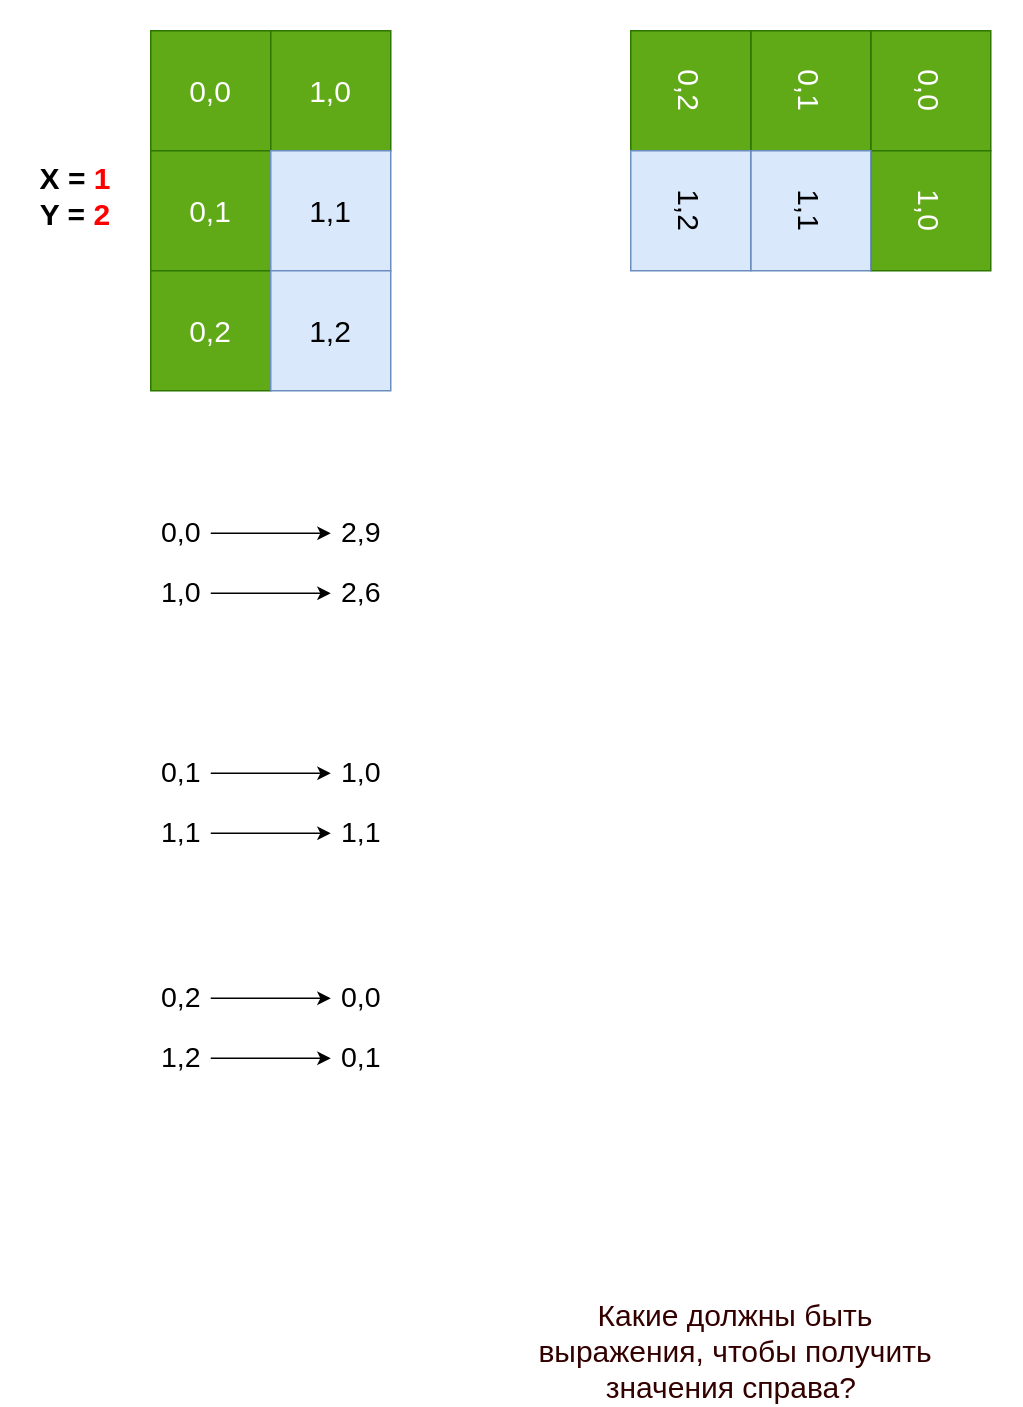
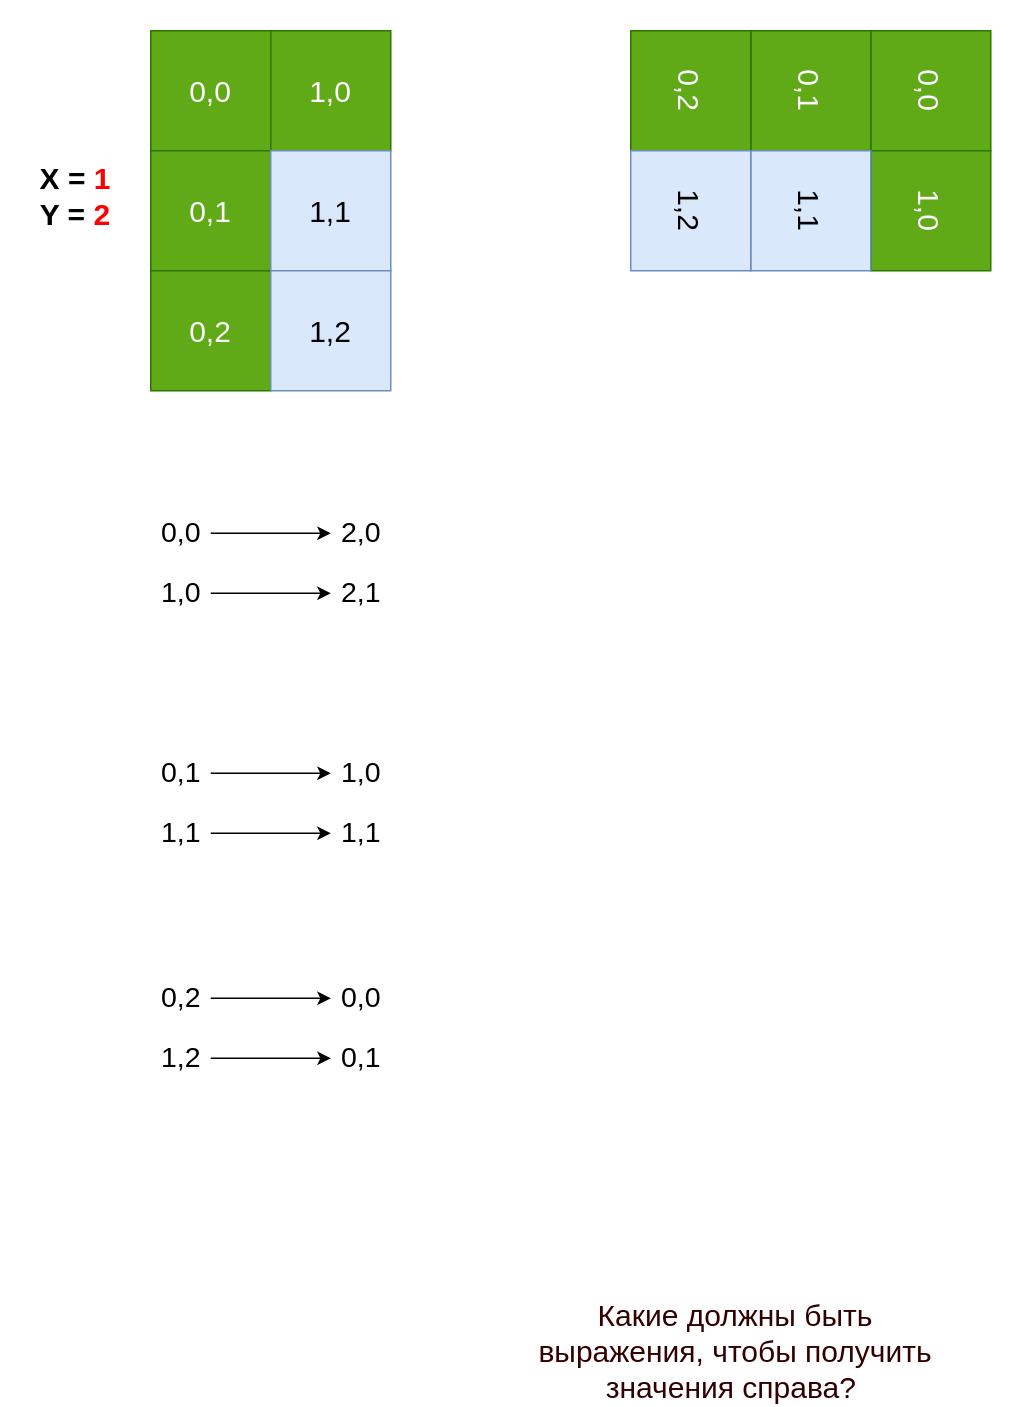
  <mxCell id="0" />
  <mxCell id="1" parent="0" />
  <mxCell id="2" value="0,0" style="whiteSpace=wrap;html=1;aspect=fixed;fillColor=#60a917;strokeColor=#2D7600;fontColor=#ffffff;fontSize=20;" parent="1" vertex="1"><mxGeometry x="100" y="20" width="80" height="80" as="geometry" /></mxCell>
  <mxCell id="3" value="1,0" style="whiteSpace=wrap;html=1;aspect=fixed;fillColor=#60a917;strokeColor=#2D7600;fontColor=#ffffff;fontSize=20;" parent="1" vertex="1"><mxGeometry x="180" y="20" width="80" height="80" as="geometry" /></mxCell>
  <mxCell id="4" value="0,1" style="whiteSpace=wrap;html=1;aspect=fixed;fillColor=#60a917;strokeColor=#2D7600;fontColor=#ffffff;fontSize=20;" parent="1" vertex="1"><mxGeometry x="100" y="100" width="80" height="80" as="geometry" /></mxCell>
  <mxCell id="5" value="1,1" style="whiteSpace=wrap;html=1;aspect=fixed;fillColor=#dae8fc;strokeColor=#6c8ebf;fontSize=20;" parent="1" vertex="1"><mxGeometry x="180" y="100" width="80" height="80" as="geometry" /></mxCell>
  <mxCell id="6" value="0,2" style="whiteSpace=wrap;html=1;aspect=fixed;fillColor=#60a917;strokeColor=#2D7600;fontColor=#ffffff;fontSize=20;" parent="1" vertex="1"><mxGeometry x="100" y="180" width="80" height="80" as="geometry" /></mxCell>
  <mxCell id="7" value="1,2" style="whiteSpace=wrap;html=1;aspect=fixed;fillColor=#dae8fc;strokeColor=#6c8ebf;fontSize=20;" parent="1" vertex="1"><mxGeometry x="180" y="180" width="80" height="80" as="geometry" /></mxCell>
  <mxCell id="8" value="X = &lt;font color=&quot;#ff0000&quot;&gt;1&lt;/font&gt;&lt;br&gt;Y = &lt;font color=&quot;#ff0000&quot;&gt;2&lt;/font&gt;" style="text;html=1;strokeColor=none;fillColor=none;align=center;verticalAlign=middle;whiteSpace=wrap;rounded=0;dashed=1;fontSize=20;fontStyle=1" parent="1" vertex="1"><mxGeometry x="20" y="115" width="60" height="30" as="geometry" /></mxCell>
  <mxCell id="9" value="&lt;font color=&quot;#330000&quot;&gt;Какие должны быть&lt;br&gt;выражения, чтобы получить&lt;br&gt;значения справа?&amp;nbsp;&lt;/font&gt;" style="text;html=1;strokeColor=none;fillColor=none;align=center;verticalAlign=middle;whiteSpace=wrap;rounded=0;dashed=1;fontSize=20;fontColor=#FF0000;" parent="1" vertex="1"><mxGeometry x="350" y="885" width="280" height="30" as="geometry" /></mxCell>
  <mxCell id="10" value="" style="edgeStyle=orthogonalEdgeStyle;rounded=0;orthogonalLoop=1;jettySize=auto;html=1;fontSize=19;" edge="1" parent="1" source="11" target="12"><mxGeometry relative="1" as="geometry" /></mxCell>
  <mxCell id="11" value="0,0" style="text;html=1;align=center;verticalAlign=middle;resizable=0;points=[];autosize=1;strokeColor=none;fillColor=none;fontSize=19;" vertex="1" parent="1"><mxGeometry x="100" y="340" width="40" height="30" as="geometry" /></mxCell>
- <mxCell id="12" value="2,9" style="text;html=1;align=center;verticalAlign=middle;resizable=0;points=[];autosize=1;strokeColor=none;fillColor=none;fontSize=19;" vertex="1" parent="1"><mxGeometry x="220" y="340" width="40" height="30" as="geometry" /></mxCell>
+ <mxCell id="12" value="2,0" style="text;html=1;align=center;verticalAlign=middle;resizable=0;points=[];autosize=1;strokeColor=none;fillColor=none;fontSize=19;" vertex="1" parent="1"><mxGeometry x="220" y="340" width="40" height="30" as="geometry" /></mxCell>
  <mxCell id="13" value="" style="edgeStyle=orthogonalEdgeStyle;rounded=0;orthogonalLoop=1;jettySize=auto;html=1;fontSize=19;" edge="1" parent="1" source="14" target="15"><mxGeometry relative="1" as="geometry" /></mxCell>
  <mxCell id="14" value="1,0" style="text;html=1;align=center;verticalAlign=middle;resizable=0;points=[];autosize=1;strokeColor=none;fillColor=none;fontSize=19;" vertex="1" parent="1"><mxGeometry x="100" y="380" width="40" height="30" as="geometry" /></mxCell>
- <mxCell id="15" value="2,6" style="text;html=1;align=center;verticalAlign=middle;resizable=0;points=[];autosize=1;strokeColor=none;fillColor=none;fontSize=19;" vertex="1" parent="1"><mxGeometry x="220" y="380" width="40" height="30" as="geometry" /></mxCell>
+ <mxCell id="15" value="2,1" style="text;html=1;align=center;verticalAlign=middle;resizable=0;points=[];autosize=1;strokeColor=none;fillColor=none;fontSize=19;" vertex="1" parent="1"><mxGeometry x="220" y="380" width="40" height="30" as="geometry" /></mxCell>
  <mxCell id="16" value="" style="edgeStyle=orthogonalEdgeStyle;rounded=0;orthogonalLoop=1;jettySize=auto;html=1;fontSize=19;" edge="1" parent="1" source="17" target="18"><mxGeometry relative="1" as="geometry" /></mxCell>
  <mxCell id="17" value="0,1" style="text;html=1;align=center;verticalAlign=middle;resizable=0;points=[];autosize=1;strokeColor=none;fillColor=none;fontSize=19;" vertex="1" parent="1"><mxGeometry x="100" y="500" width="40" height="30" as="geometry" /></mxCell>
  <mxCell id="18" value="1,0" style="text;html=1;align=center;verticalAlign=middle;resizable=0;points=[];autosize=1;strokeColor=none;fillColor=none;fontSize=19;" vertex="1" parent="1"><mxGeometry x="220" y="500" width="40" height="30" as="geometry" /></mxCell>
  <mxCell id="19" value="" style="edgeStyle=orthogonalEdgeStyle;rounded=0;orthogonalLoop=1;jettySize=auto;html=1;fontSize=19;" edge="1" parent="1" source="20" target="21"><mxGeometry relative="1" as="geometry" /></mxCell>
  <mxCell id="20" value="1,1" style="text;html=1;align=center;verticalAlign=middle;resizable=0;points=[];autosize=1;strokeColor=none;fillColor=none;fontSize=19;" vertex="1" parent="1"><mxGeometry x="100" y="540" width="40" height="30" as="geometry" /></mxCell>
  <mxCell id="21" value="1,1" style="text;html=1;align=center;verticalAlign=middle;resizable=0;points=[];autosize=1;strokeColor=none;fillColor=none;fontSize=19;" vertex="1" parent="1"><mxGeometry x="220" y="540" width="40" height="30" as="geometry" /></mxCell>
  <mxCell id="22" value="" style="edgeStyle=orthogonalEdgeStyle;rounded=0;orthogonalLoop=1;jettySize=auto;html=1;fontSize=19;" edge="1" parent="1" source="23" target="24"><mxGeometry relative="1" as="geometry" /></mxCell>
  <mxCell id="23" value="0,2" style="text;html=1;align=center;verticalAlign=middle;resizable=0;points=[];autosize=1;strokeColor=none;fillColor=none;fontSize=19;" vertex="1" parent="1"><mxGeometry x="100" y="650" width="40" height="30" as="geometry" /></mxCell>
  <mxCell id="24" value="0,0" style="text;html=1;align=center;verticalAlign=middle;resizable=0;points=[];autosize=1;strokeColor=none;fillColor=none;fontSize=19;" vertex="1" parent="1"><mxGeometry x="220" y="650" width="40" height="30" as="geometry" /></mxCell>
  <mxCell id="25" value="" style="edgeStyle=orthogonalEdgeStyle;rounded=0;orthogonalLoop=1;jettySize=auto;html=1;fontSize=19;" edge="1" parent="1" source="26" target="27"><mxGeometry relative="1" as="geometry" /></mxCell>
  <mxCell id="26" value="1,2" style="text;html=1;align=center;verticalAlign=middle;resizable=0;points=[];autosize=1;strokeColor=none;fillColor=none;fontSize=19;" vertex="1" parent="1"><mxGeometry x="100" y="690" width="40" height="30" as="geometry" /></mxCell>
  <mxCell id="27" value="0,1" style="text;html=1;align=center;verticalAlign=middle;resizable=0;points=[];autosize=1;strokeColor=none;fillColor=none;fontSize=19;" vertex="1" parent="1"><mxGeometry x="220" y="690" width="40" height="30" as="geometry" /></mxCell>
  <mxCell id="28" value="0,0" style="whiteSpace=wrap;html=1;aspect=fixed;fillColor=#60a917;strokeColor=#2D7600;fontColor=#ffffff;fontSize=20;rotation=90;" vertex="1" parent="1"><mxGeometry x="580" y="20" width="80" height="80" as="geometry" /></mxCell>
  <mxCell id="29" value="1,0" style="whiteSpace=wrap;html=1;aspect=fixed;fillColor=#60a917;strokeColor=#2D7600;fontColor=#ffffff;fontSize=20;rotation=90;" vertex="1" parent="1"><mxGeometry x="580" y="100" width="80" height="80" as="geometry" /></mxCell>
  <mxCell id="30" value="0,1" style="whiteSpace=wrap;html=1;aspect=fixed;fillColor=#60a917;strokeColor=#2D7600;fontColor=#ffffff;fontSize=20;rotation=90;" vertex="1" parent="1"><mxGeometry x="500" y="20" width="80" height="80" as="geometry" /></mxCell>
  <mxCell id="31" value="1,1" style="whiteSpace=wrap;html=1;aspect=fixed;fillColor=#dae8fc;strokeColor=#6c8ebf;fontSize=20;rotation=90;" vertex="1" parent="1"><mxGeometry x="500" y="100" width="80" height="80" as="geometry" /></mxCell>
  <mxCell id="32" value="0,2" style="whiteSpace=wrap;html=1;aspect=fixed;fillColor=#60a917;strokeColor=#2D7600;fontColor=#ffffff;fontSize=20;rotation=90;" vertex="1" parent="1"><mxGeometry x="420" y="20" width="80" height="80" as="geometry" /></mxCell>
  <mxCell id="33" value="1,2" style="whiteSpace=wrap;html=1;aspect=fixed;fillColor=#dae8fc;strokeColor=#6c8ebf;fontSize=20;rotation=90;" vertex="1" parent="1"><mxGeometry x="420" y="100" width="80" height="80" as="geometry" /></mxCell>
